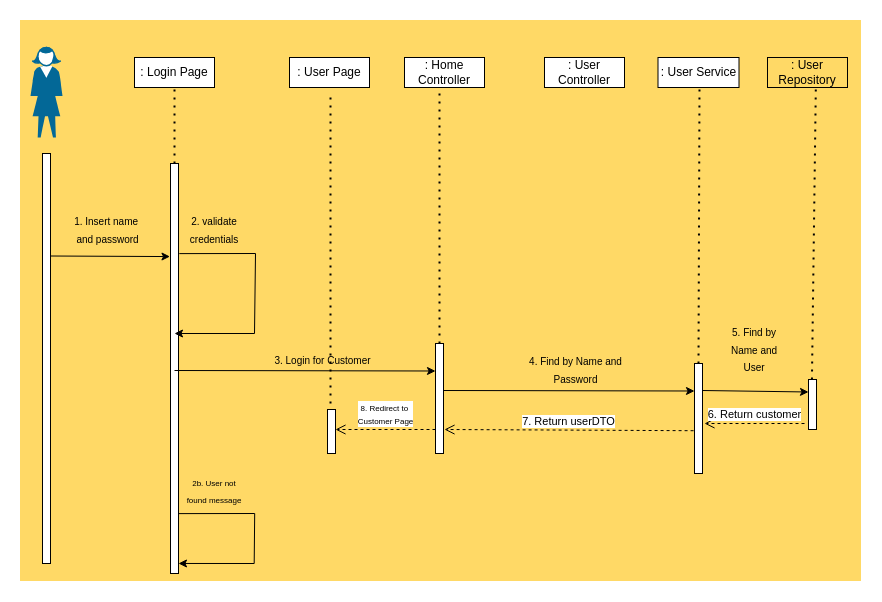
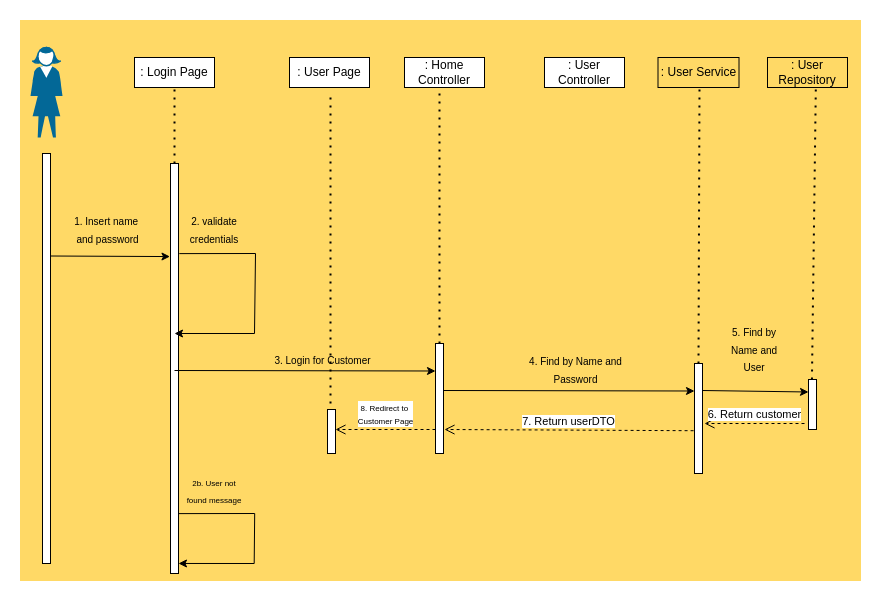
  <mxCell id="0" />
  <mxCell id="1" parent="0" />
  <mxCell id="2" value="" style="rounded=0;whiteSpace=wrap;html=1;fillColor=#FFD966;strokeColor=#FFD966;" vertex="1" parent="1"><mxGeometry y="20" width="840" height="560" as="geometry" x="20" /></mxCell>
  <mxCell id="3" value="" style="shape=mxgraph.cisco.people.standing_woman;html=1;pointerEvents=1;dashed=0;fillColor=#036897;strokeColor=#ffffff;strokeWidth=2;verticalLabelPosition=bottom;verticalAlign=top;align=center;outlineConnect=0;" vertex="1" parent="1"><mxGeometry x="30" y="47" width="32" height="90" as="geometry" /></mxCell>
  <mxCell id="4" value=": Login Page" style="rounded=0;whiteSpace=wrap;html=1;" vertex="1" parent="1"><mxGeometry x="134" y="57" width="80" height="30" as="geometry" /></mxCell>
  <mxCell id="5" value=": User Page" style="rounded=0;whiteSpace=wrap;html=1;" vertex="1" parent="1"><mxGeometry x="289" y="57" width="80" height="30" as="geometry" /></mxCell>
  <mxCell id="6" value=": Home Controller" style="rounded=0;whiteSpace=wrap;html=1;" vertex="1" parent="1"><mxGeometry x="404" y="57" width="80" height="30" as="geometry" /></mxCell>
- <mxCell id="7" value=": User Service" style="rounded=0;whiteSpace=wrap;html=1;" vertex="1" parent="1"><mxGeometry x="657.5" y="57" width="81" height="30" as="geometry" /></mxCell>
+ <mxCell id="7" value=": User Service" style="rounded=0;whiteSpace=wrap;html=1;fillColor=#ffd966;" vertex="1" parent="1"><mxGeometry x="657.5" y="57" width="81" height="30" as="geometry" /></mxCell>
  <mxCell id="8" value=": User Repository" style="rounded=0;whiteSpace=wrap;html=1;fillColor=#ffd966;" vertex="1" parent="1"><mxGeometry x="767" y="57" width="80" height="30" as="geometry" /></mxCell>
  <mxCell id="9" value="" style="rounded=0;whiteSpace=wrap;html=1;" vertex="1" parent="1"><mxGeometry x="42" y="153" width="8" height="410" as="geometry" /></mxCell>
  <mxCell id="10" value="" style="rounded=0;whiteSpace=wrap;html=1;" vertex="1" parent="1"><mxGeometry x="170" y="163" width="8" height="410" as="geometry" /></mxCell>
  <mxCell id="11" value="" style="endArrow=none;dashed=1;html=1;dashPattern=1 3;strokeWidth=2;rounded=0;entryX=0.5;entryY=1;entryDx=0;entryDy=0;exitX=0.5;exitY=0;exitDx=0;exitDy=0;" edge="1" parent="1" source="10" target="4"><mxGeometry width="50" height="50" relative="1" as="geometry"><mxPoint x="164" y="213" as="sourcePoint" /><mxPoint x="214" y="163" as="targetPoint" /></mxGeometry></mxCell>
  <mxCell id="12" value="" style="endArrow=classic;html=1;rounded=0;exitX=1;exitY=0.25;exitDx=0;exitDy=0;entryX=-0.065;entryY=0.227;entryDx=0;entryDy=0;entryPerimeter=0;" edge="1" parent="1" source="9" target="10"><mxGeometry width="50" height="50" relative="1" as="geometry"><mxPoint x="194" y="253" as="sourcePoint" /><mxPoint x="244" y="203" as="targetPoint" /></mxGeometry></mxCell>
  <mxCell id="13" value="&lt;sub&gt;1. Insert name&amp;nbsp;&lt;/sub&gt;&lt;div&gt;&lt;sub&gt;and password&lt;/sub&gt;&lt;/div&gt;" style="text;html=1;align=center;verticalAlign=middle;resizable=0;points=[];autosize=1;strokeColor=none;fillColor=none;" vertex="1" parent="1"><mxGeometry x="62" y="203" width="90" height="50" as="geometry" /></mxCell>
  <mxCell id="14" value="" style="endArrow=classic;html=1;rounded=0;exitX=0.975;exitY=0.132;exitDx=0;exitDy=0;exitPerimeter=0;" edge="1" parent="1"><mxGeometry width="50" height="50" relative="1" as="geometry"><mxPoint x="178.8" y="253.12" as="sourcePoint" /><mxPoint x="174" y="333" as="targetPoint" /><Array as="points"><mxPoint x="255" y="253" /><mxPoint x="254" y="333" /></Array></mxGeometry></mxCell>
  <mxCell id="15" value="&lt;sub&gt;2. validate credentials&lt;/sub&gt;" style="text;html=1;align=center;verticalAlign=middle;whiteSpace=wrap;rounded=0;" vertex="1" parent="1"><mxGeometry x="184" y="213" width="60" height="30" as="geometry" /></mxCell>
  <mxCell id="16" value=": User Controller" style="rounded=0;whiteSpace=wrap;html=1;" vertex="1" parent="1"><mxGeometry x="544" y="57" width="80" height="30" as="geometry" /></mxCell>
  <mxCell id="17" value="" style="rounded=0;whiteSpace=wrap;html=1;" vertex="1" parent="1"><mxGeometry x="435" y="343" width="8" height="110" as="geometry" /></mxCell>
  <mxCell id="18" value="" style="endArrow=classic;html=1;rounded=0;entryX=0;entryY=0.25;entryDx=0;entryDy=0;" edge="1" parent="1" target="17"><mxGeometry width="50" height="50" relative="1" as="geometry"><mxPoint x="174" y="370" as="sourcePoint" /><mxPoint x="434" y="383" as="targetPoint" /></mxGeometry></mxCell>
  <mxCell id="19" value="&lt;sub&gt;3. Login for Customer&lt;/sub&gt;" style="text;html=1;align=center;verticalAlign=middle;whiteSpace=wrap;rounded=0;" vertex="1" parent="1"><mxGeometry x="260.94" y="343" width="123.06" height="30" as="geometry" /></mxCell>
  <mxCell id="20" value="" style="rounded=0;whiteSpace=wrap;html=1;" vertex="1" parent="1"><mxGeometry x="694" y="363" width="8" height="110" as="geometry" /></mxCell>
  <mxCell id="21" value="" style="endArrow=classic;html=1;rounded=0;entryX=0;entryY=0.25;entryDx=0;entryDy=0;" edge="1" parent="1" target="20"><mxGeometry width="50" height="50" relative="1" as="geometry"><mxPoint x="443" y="390" as="sourcePoint" /><mxPoint x="703" y="403" as="targetPoint" /></mxGeometry></mxCell>
  <mxCell id="22" value="&lt;sub&gt;4. Find by Name and Password&lt;/sub&gt;" style="text;html=1;align=center;verticalAlign=middle;whiteSpace=wrap;rounded=0;" vertex="1" parent="1"><mxGeometry x="514" y="353" width="123.06" height="30" as="geometry" /></mxCell>
  <mxCell id="23" value="" style="rounded=0;whiteSpace=wrap;html=1;" vertex="1" parent="1"><mxGeometry x="808" y="379" width="8" height="50" as="geometry" /></mxCell>
  <mxCell id="24" value="" style="endArrow=classic;html=1;rounded=0;entryX=0;entryY=0.25;entryDx=0;entryDy=0;" edge="1" parent="1" target="23"><mxGeometry width="50" height="50" relative="1" as="geometry"><mxPoint x="702" y="390" as="sourcePoint" /><mxPoint x="962" y="403" as="targetPoint" /></mxGeometry></mxCell>
  <mxCell id="25" value="&lt;sub&gt;5. Find by Name and User&lt;/sub&gt;" style="text;html=1;align=center;verticalAlign=middle;whiteSpace=wrap;rounded=0;" vertex="1" parent="1"><mxGeometry x="724" y="343" width="60" height="10" as="geometry" /></mxCell>
  <mxCell id="26" value="6. Return customer" style="html=1;verticalAlign=bottom;endArrow=open;dashed=1;endSize=8;curved=0;rounded=0;" edge="1" parent="1"><mxGeometry relative="1" as="geometry"><mxPoint x="804" y="423" as="sourcePoint" /><mxPoint x="704" y="423" as="targetPoint" /><mxPoint as="offset" /></mxGeometry></mxCell>
  <mxCell id="27" value="7. Return userDTO" style="html=1;verticalAlign=bottom;endArrow=open;dashed=1;endSize=8;curved=0;rounded=0;exitX=-0.115;exitY=0.611;exitDx=0;exitDy=0;exitPerimeter=0;" edge="1" parent="1" source="20"><mxGeometry relative="1" as="geometry"><mxPoint x="544" y="429" as="sourcePoint" /><mxPoint x="444" y="429" as="targetPoint" /><mxPoint as="offset" /></mxGeometry></mxCell>
  <mxCell id="28" value="&lt;font style=&quot;font-size: 8px;&quot;&gt;8. Redirect to&amp;nbsp;&lt;/font&gt;&lt;div&gt;&lt;font style=&quot;font-size: 8px;&quot;&gt;Customer Page&lt;/font&gt;&lt;/div&gt;" style="html=1;verticalAlign=bottom;endArrow=open;dashed=1;endSize=8;curved=0;rounded=0;" edge="1" parent="1"><mxGeometry relative="1" as="geometry"><mxPoint x="435" y="429" as="sourcePoint" /><mxPoint x="335" y="429" as="targetPoint" /><mxPoint as="offset" /></mxGeometry></mxCell>
  <mxCell id="29" value="" style="rounded=0;whiteSpace=wrap;html=1;" vertex="1" parent="1"><mxGeometry x="327" y="409" width="8" height="44" as="geometry" /></mxCell>
  <mxCell id="30" value="" style="endArrow=classic;html=1;rounded=0;exitX=0.975;exitY=0.132;exitDx=0;exitDy=0;exitPerimeter=0;entryX=1.037;entryY=0.878;entryDx=0;entryDy=0;entryPerimeter=0;" edge="1" parent="1"><mxGeometry width="50" height="50" relative="1" as="geometry"><mxPoint x="178" y="513.12" as="sourcePoint" /><mxPoint x="177.996" y="562.98" as="targetPoint" /><Array as="points"><mxPoint x="254.2" y="513" /><mxPoint x="253.7" y="563" /></Array></mxGeometry></mxCell>
  <mxCell id="31" value="&lt;sub&gt;&lt;font style=&quot;font-size: 8px;&quot;&gt;2b. User not found message&lt;/font&gt;&lt;/sub&gt;" style="text;html=1;align=center;verticalAlign=middle;whiteSpace=wrap;rounded=0;" vertex="1" parent="1"><mxGeometry x="183.7" y="473" width="60" height="30" as="geometry" /></mxCell>
  <mxCell id="32" value="" style="endArrow=none;dashed=1;html=1;dashPattern=1 3;strokeWidth=2;rounded=0;" edge="1" parent="1"><mxGeometry width="50" height="50" relative="1" as="geometry"><mxPoint x="330" y="403" as="sourcePoint" /><mxPoint x="330" y="93" as="targetPoint" /></mxGeometry></mxCell>
  <mxCell id="33" value="" style="endArrow=none;dashed=1;html=1;dashPattern=1 3;strokeWidth=2;rounded=0;" edge="1" parent="1"><mxGeometry width="50" height="50" relative="1" as="geometry"><mxPoint x="439" y="343" as="sourcePoint" /><mxPoint x="439" y="93" as="targetPoint" /></mxGeometry></mxCell>
  <mxCell id="34" value="" style="endArrow=none;dashed=1;html=1;dashPattern=1 3;strokeWidth=2;rounded=0;exitX=0.5;exitY=0;exitDx=0;exitDy=0;" edge="1" parent="1" source="20"><mxGeometry width="50" height="50" relative="1" as="geometry"><mxPoint x="699" y="337" as="sourcePoint" /><mxPoint x="699" y="87" as="targetPoint" /></mxGeometry></mxCell>
  <mxCell id="35" value="" style="endArrow=none;dashed=1;html=1;dashPattern=1 3;strokeWidth=2;rounded=0;entryX=0.604;entryY=1.011;entryDx=0;entryDy=0;entryPerimeter=0;" edge="1" parent="1" target="8"><mxGeometry width="50" height="50" relative="1" as="geometry"><mxPoint x="811.44" y="379" as="sourcePoint" /><mxPoint x="811.44" y="129" as="targetPoint" /></mxGeometry></mxCell>
